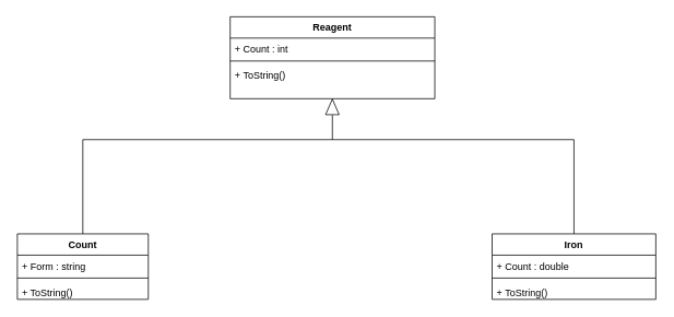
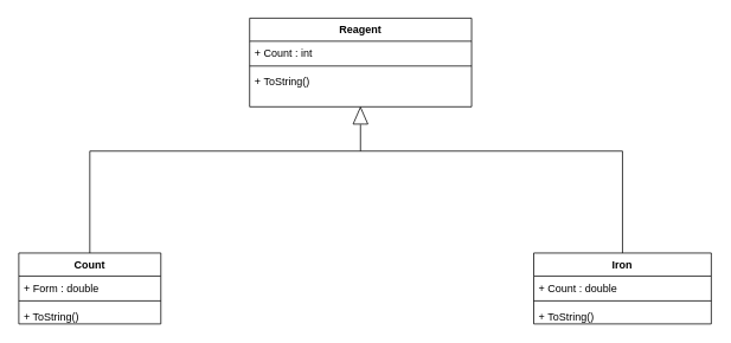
  <mxCell id="0" />
  <mxCell id="1" parent="0" />
  <mxCell id="2" value="Reagent" style="swimlane;fontStyle=1;align=center;verticalAlign=top;childLayout=stackLayout;horizontal=1;startSize=26;horizontalStack=0;resizeParent=1;resizeParentMax=0;resizeLast=0;collapsible=1;marginBottom=0;" parent="1" vertex="1"><mxGeometry x="280" y="20" width="250" height="100" as="geometry"><mxRectangle x="540" y="330" width="110" height="30" as="alternateBounds" /></mxGeometry></mxCell>
  <mxCell id="3" value="+ Count : int" style="text;strokeColor=none;fillColor=none;align=left;verticalAlign=top;spacingLeft=4;spacingRight=4;overflow=hidden;rotatable=0;points=[[0,0.5],[1,0.5]];portConstraint=eastwest;" parent="2" vertex="1"><mxGeometry y="26" width="250" height="24" as="geometry" /></mxCell>
  <mxCell id="4" value="" style="line;strokeWidth=1;fillColor=none;align=left;verticalAlign=middle;spacingTop=-1;spacingLeft=3;spacingRight=3;rotatable=0;labelPosition=right;points=[];portConstraint=eastwest;strokeColor=inherit;" parent="2" vertex="1"><mxGeometry y="50" width="250" height="8" as="geometry" /></mxCell>
  <mxCell id="5" value="+ ToString()" style="text;strokeColor=none;fillColor=none;align=left;verticalAlign=top;spacingLeft=4;spacingRight=4;overflow=hidden;rotatable=0;points=[[0,0.5],[1,0.5]];portConstraint=eastwest;" parent="2" vertex="1"><mxGeometry y="58" width="250" height="42" as="geometry" /></mxCell>
  <mxCell id="6" value="Count" style="swimlane;fontStyle=1;align=center;verticalAlign=top;childLayout=stackLayout;horizontal=1;startSize=26;horizontalStack=0;resizeParent=1;resizeParentMax=0;resizeLast=0;collapsible=1;marginBottom=0;" parent="1" vertex="1"><mxGeometry x="20" y="285" width="160" height="80" as="geometry" /></mxCell>
- <mxCell id="7" value="+ Form : string" style="text;strokeColor=none;fillColor=none;align=left;verticalAlign=top;spacingLeft=4;spacingRight=4;overflow=hidden;rotatable=0;points=[[0,0.5],[1,0.5]];portConstraint=eastwest;" parent="6" vertex="1"><mxGeometry y="26" width="160" height="24" as="geometry" /></mxCell>
+ <mxCell id="7" value="+ Form : double" style="text;strokeColor=none;fillColor=none;align=left;verticalAlign=top;spacingLeft=4;spacingRight=4;overflow=hidden;rotatable=0;points=[[0,0.5],[1,0.5]];portConstraint=eastwest;" parent="6" vertex="1"><mxGeometry y="26" width="160" height="24" as="geometry" /></mxCell>
  <mxCell id="8" value="" style="line;strokeWidth=1;fillColor=none;align=left;verticalAlign=middle;spacingTop=-1;spacingLeft=3;spacingRight=3;rotatable=0;labelPosition=right;points=[];portConstraint=eastwest;strokeColor=inherit;" parent="6" vertex="1"><mxGeometry y="50" width="160" height="8" as="geometry" /></mxCell>
  <mxCell id="9" value="+ ToString()" style="text;strokeColor=none;fillColor=none;align=left;verticalAlign=top;spacingLeft=4;spacingRight=4;overflow=hidden;rotatable=0;points=[[0,0.5],[1,0.5]];portConstraint=eastwest;" parent="6" vertex="1"><mxGeometry y="58" width="160" height="22" as="geometry" /></mxCell>
  <mxCell id="10" value="Iron" style="swimlane;fontStyle=1;align=center;verticalAlign=top;childLayout=stackLayout;horizontal=1;startSize=26;horizontalStack=0;resizeParent=1;resizeParentMax=0;resizeLast=0;collapsible=1;marginBottom=0;" parent="1" vertex="1"><mxGeometry x="600" y="285" width="200" height="80" as="geometry" /></mxCell>
  <mxCell id="11" value="+ Count : double" style="text;strokeColor=none;fillColor=none;align=left;verticalAlign=top;spacingLeft=4;spacingRight=4;overflow=hidden;rotatable=0;points=[[0,0.5],[1,0.5]];portConstraint=eastwest;" parent="10" vertex="1"><mxGeometry y="26" width="200" height="24" as="geometry" /></mxCell>
  <mxCell id="12" value="" style="line;strokeWidth=1;fillColor=none;align=left;verticalAlign=middle;spacingTop=-1;spacingLeft=3;spacingRight=3;rotatable=0;labelPosition=right;points=[];portConstraint=eastwest;strokeColor=inherit;" parent="10" vertex="1"><mxGeometry y="50" width="200" height="8" as="geometry" /></mxCell>
  <mxCell id="13" value="+ ToString()" style="text;strokeColor=none;fillColor=none;align=left;verticalAlign=top;spacingLeft=4;spacingRight=4;overflow=hidden;rotatable=0;points=[[0,0.5],[1,0.5]];portConstraint=eastwest;" parent="10" vertex="1"><mxGeometry y="58" width="200" height="22" as="geometry" /></mxCell>
  <mxCell id="14" value="" style="endArrow=none;html=1;rounded=0;" parent="1" edge="1"><mxGeometry width="50" height="50" relative="1" as="geometry"><mxPoint x="100" y="170" as="sourcePoint" /><mxPoint x="700" y="170" as="targetPoint" /></mxGeometry></mxCell>
  <mxCell id="15" value="" style="endArrow=none;html=1;rounded=0;exitX=0.5;exitY=0;exitDx=0;exitDy=0;" parent="1" source="6" edge="1"><mxGeometry width="50" height="50" relative="1" as="geometry"><mxPoint x="100" y="280" as="sourcePoint" /><mxPoint x="100" y="170" as="targetPoint" /></mxGeometry></mxCell>
  <mxCell id="16" value="" style="endArrow=none;html=1;rounded=0;exitX=0.5;exitY=0;exitDx=0;exitDy=0;" parent="1" source="10" edge="1"><mxGeometry width="50" height="50" relative="1" as="geometry"><mxPoint x="700" y="280" as="sourcePoint" /><mxPoint x="700" y="170" as="targetPoint" /></mxGeometry></mxCell>
  <mxCell id="17" value="" style="endArrow=none;html=1;rounded=0;" parent="1" edge="1"><mxGeometry width="50" height="50" relative="1" as="geometry"><mxPoint x="404.86" y="170" as="sourcePoint" /><mxPoint x="404.86" y="140" as="targetPoint" /></mxGeometry></mxCell>
  <mxCell id="18" value="" style="shape=flexArrow;endArrow=classic;html=1;rounded=0;shadow=0;sketch=0;endWidth=7.182;endSize=6;width=8.373;" parent="1" edge="1"><mxGeometry width="50" height="50" relative="1" as="geometry"><mxPoint x="404.86" y="140" as="sourcePoint" /><mxPoint x="404.86" y="120" as="targetPoint" /></mxGeometry></mxCell>
